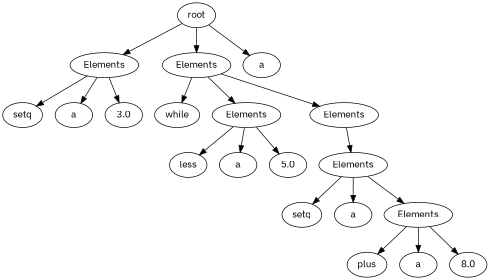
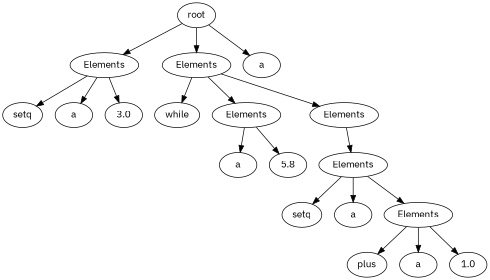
  digraph {
    fontname="IBM Plex Sans"
    node [fontname="IBM Plex Sans"]
    edge [fontname="IBM Plex Sans"]
    n1 [label=root]
    n2 [label=Elements]
    n3 [label=Elements]
    n4 [label=a]
    n5 [label=setq]
    n6 [label=a]
    n7 [label=3.0]
    n8 [label=while]
    n9 [label=Elements]
    n10 [label=Elements]
-   n11 [label=less]
    n12 [label=a]
-   n13 [label=5.0]
+   n13 [label=5.8]
    n14 [label=Elements]
    n15 [label=setq]
    n16 [label=a]
    n17 [label=Elements]
    n18 [label=plus]
    n19 [label=a]
-   n20 [label=8.0]
+   n20 [label=1.0]
    n1 -> n2
    n1 -> n3
    n1 -> n4
    n2 -> n5
    n2 -> n6
    n2 -> n7
    n3 -> n8
    n3 -> n9
    n3 -> n10
-   n9 -> n11
    n9 -> n12
    n9 -> n13
    n10 -> n14
    n14 -> n15
    n14 -> n16
    n14 -> n17
    n17 -> n18
    n17 -> n19
    n17 -> n20
  }
